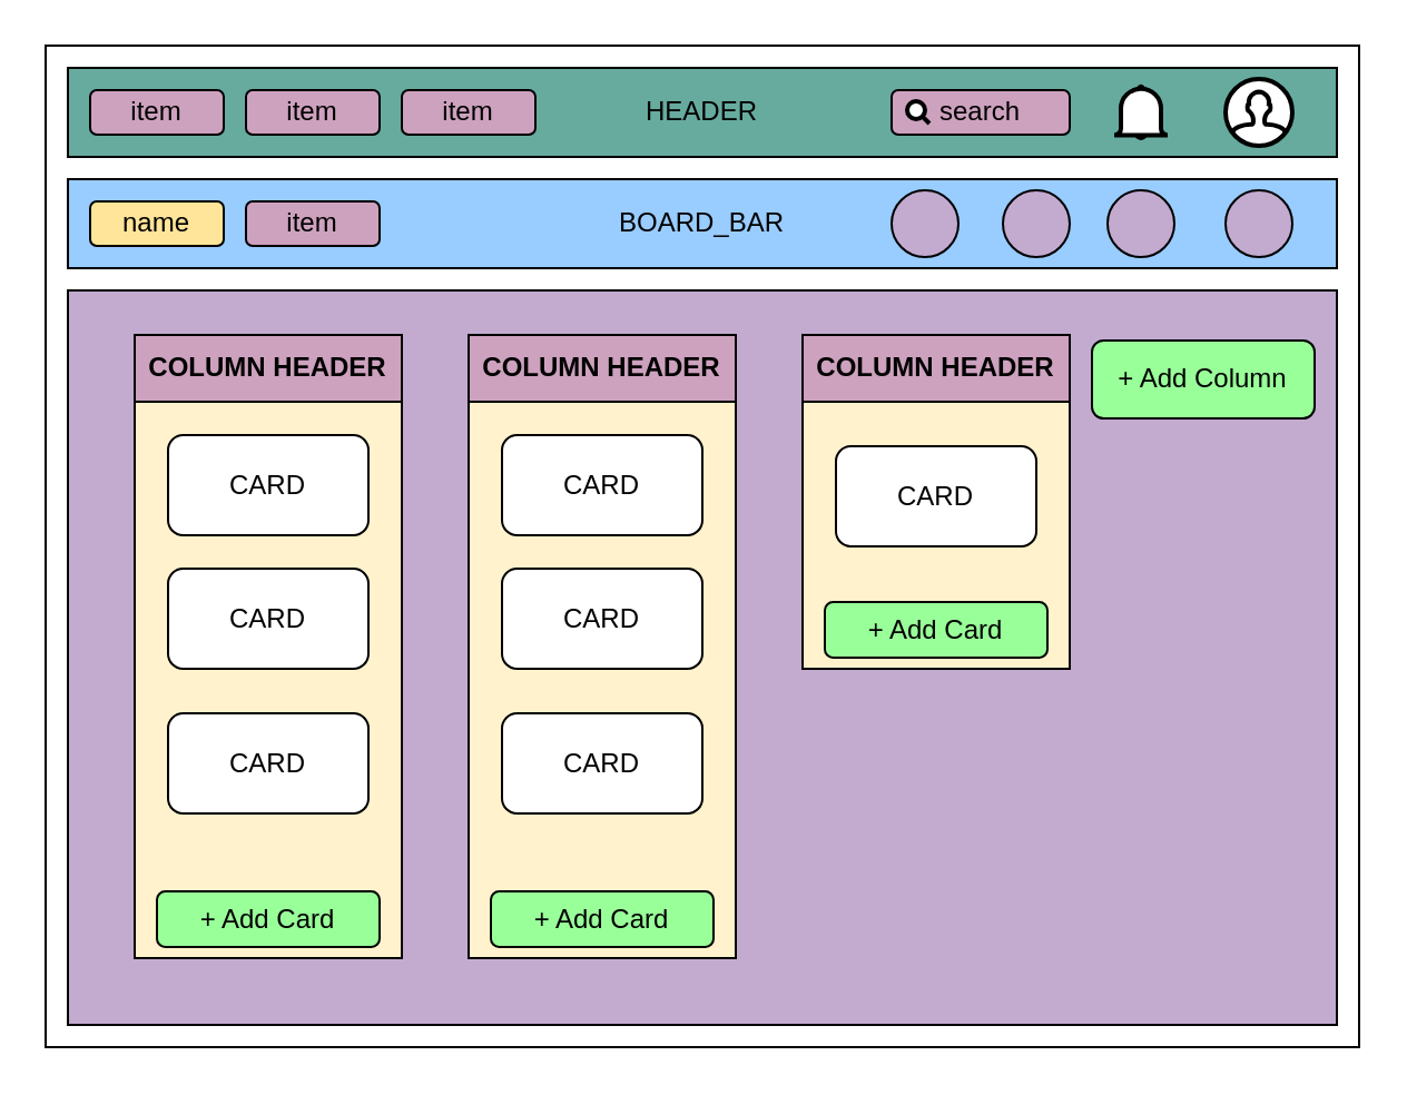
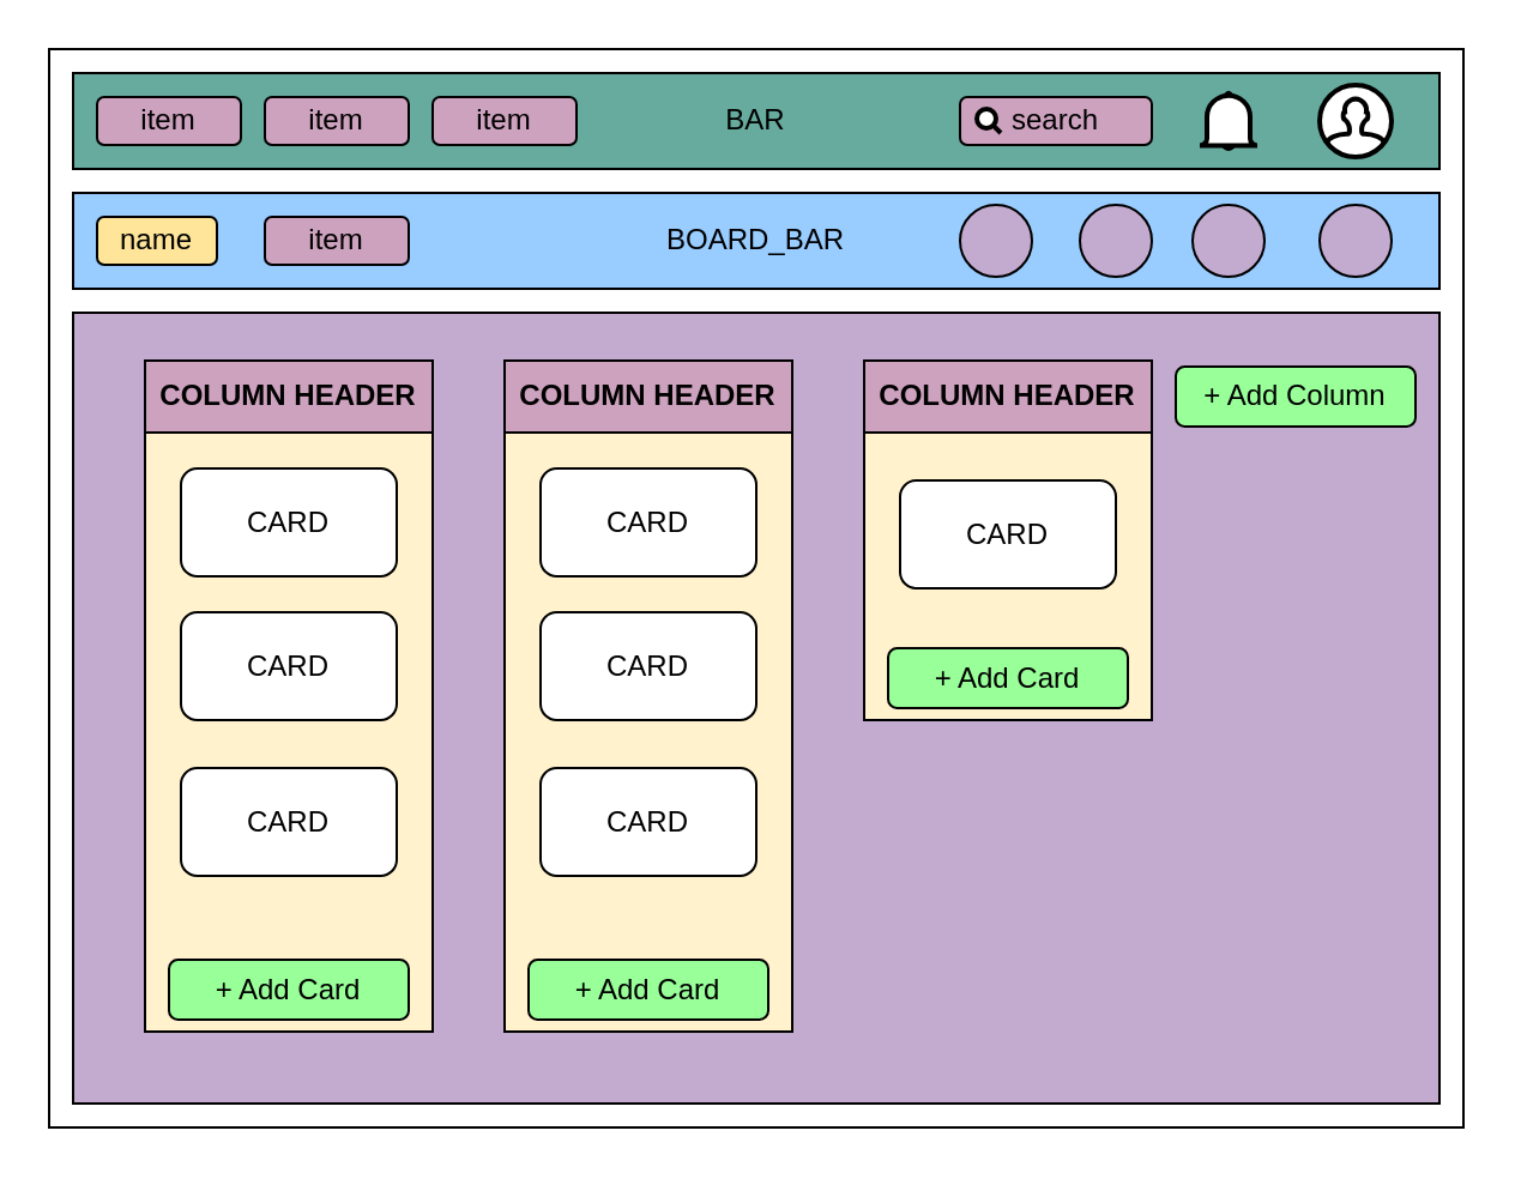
  <mxCell id="0" />
  <mxCell id="1" parent="0" />
  <mxCell id="2" value="" style="rounded=0;whiteSpace=wrap;html=1;fillColor=#FFFFFF;" vertex="1" parent="1"><mxGeometry x="20" y="20" width="590" height="450" as="geometry" /></mxCell>
  <mxCell id="3" value="" style="rounded=0;whiteSpace=wrap;html=1;fillColor=#C3ABD0;" vertex="1" parent="1"><mxGeometry x="30" y="130" width="570" height="330" as="geometry" /></mxCell>
  <mxCell id="4" value="COLUMN" style="rounded=0;whiteSpace=wrap;html=1;fillColor=#FFF2CC;" vertex="1" parent="1"><mxGeometry x="360" y="150" width="120" height="150" as="geometry" /></mxCell>
  <mxCell id="5" value="COLUMN HEADER" style="rounded=0;whiteSpace=wrap;html=1;fontStyle=1;fillColor=#CDA2BE;" vertex="1" parent="1"><mxGeometry x="360" y="150" width="120" height="30" as="geometry" /></mxCell>
- <mxCell id="6" value="HEADER" style="rounded=0;whiteSpace=wrap;html=1;fillColor=#67AB9F;" vertex="1" parent="1"><mxGeometry x="30" y="30" width="570" height="40" as="geometry" /></mxCell>
+ <mxCell id="6" value="BAR" style="rounded=0;whiteSpace=wrap;html=1;fillColor=#67AB9F;" vertex="1" parent="1"><mxGeometry x="30" y="30" width="570" height="40" as="geometry" /></mxCell>
  <mxCell id="7" value="BOARD_BAR" style="rounded=0;whiteSpace=wrap;html=1;fillColor=#99CCFF;" vertex="1" parent="1"><mxGeometry x="30" y="80" width="570" height="40" as="geometry" /></mxCell>
  <mxCell id="8" value="item" style="rounded=1;whiteSpace=wrap;html=1;fillColor=#CDA2BE;" vertex="1" parent="1"><mxGeometry x="40" y="40" width="60" height="20" as="geometry" /></mxCell>
  <mxCell id="9" value="item" style="rounded=1;whiteSpace=wrap;html=1;fillColor=#CDA2BE;" vertex="1" parent="1"><mxGeometry x="110" y="40" width="60" height="20" as="geometry" /></mxCell>
- <mxCell id="10" value="name" style="rounded=1;whiteSpace=wrap;html=1;fillColor=#FFE599;" vertex="1" parent="1"><mxGeometry x="40" y="90" width="60" height="20" as="geometry" /></mxCell>
+ <mxCell id="10" value="name" style="rounded=1;whiteSpace=wrap;html=1;fillColor=#FFE599;" vertex="1" parent="1"><mxGeometry x="40" y="90" width="50" height="20" as="geometry" /></mxCell>
  <mxCell id="11" value="item" style="rounded=1;whiteSpace=wrap;html=1;fillColor=#CDA2BE;" vertex="1" parent="1"><mxGeometry x="110" y="90" width="60" height="20" as="geometry" /></mxCell>
  <mxCell id="12" value="item" style="rounded=1;whiteSpace=wrap;html=1;fillColor=#CDA2BE;" vertex="1" parent="1"><mxGeometry x="180" y="40" width="60" height="20" as="geometry" /></mxCell>
  <mxCell id="13" value="search" style="rounded=1;whiteSpace=wrap;html=1;fillColor=#CDA2BE;" vertex="1" parent="1"><mxGeometry x="400" y="40" width="80" height="20" as="geometry" /></mxCell>
  <mxCell id="14" value="" style="html=1;verticalLabelPosition=bottom;align=center;labelBackgroundColor=#ffffff;verticalAlign=top;strokeWidth=2;strokeColor=#000000;shadow=0;dashed=0;shape=mxgraph.ios7.icons.bell;" vertex="1" parent="1"><mxGeometry x="500" y="38.45" width="24" height="23.1" as="geometry" /></mxCell>
  <mxCell id="15" value="" style="html=1;verticalLabelPosition=bottom;align=center;labelBackgroundColor=#ffffff;verticalAlign=top;strokeWidth=2;strokeColor=#000000;shadow=0;dashed=0;shape=mxgraph.ios7.icons.user;" vertex="1" parent="1"><mxGeometry x="550" y="35" width="30" height="30" as="geometry" /></mxCell>
  <mxCell id="16" value="" style="html=1;verticalLabelPosition=bottom;align=center;labelBackgroundColor=#ffffff;verticalAlign=top;strokeWidth=2;strokeColor=#000000;shadow=0;dashed=0;shape=mxgraph.ios7.icons.looking_glass;" vertex="1" parent="1"><mxGeometry x="407" y="45" width="10" height="10" as="geometry" /></mxCell>
  <mxCell id="17" value="" style="group" vertex="1" connectable="0" parent="1"><mxGeometry x="60" y="150" width="120" height="280" as="geometry" /></mxCell>
  <mxCell id="18" value="COLUMN" style="rounded=0;whiteSpace=wrap;html=1;fillColor=#FFF2CC;" vertex="1" parent="17"><mxGeometry width="120" height="280" as="geometry" /></mxCell>
  <mxCell id="19" value="COLUMN HEADER" style="rounded=0;whiteSpace=wrap;html=1;fontStyle=1;fillColor=#CDA2BE;" vertex="1" parent="17"><mxGeometry width="120" height="30" as="geometry" /></mxCell>
  <mxCell id="20" value="CARD" style="rounded=1;whiteSpace=wrap;html=1;" vertex="1" parent="17"><mxGeometry x="15" y="45" width="90" height="45" as="geometry" /></mxCell>
  <mxCell id="21" value="CARD" style="rounded=1;whiteSpace=wrap;html=1;" vertex="1" parent="17"><mxGeometry x="15" y="105" width="90" height="45" as="geometry" /></mxCell>
  <mxCell id="22" value="CARD" style="rounded=1;whiteSpace=wrap;html=1;" vertex="1" parent="17"><mxGeometry x="15" y="170" width="90" height="45" as="geometry" /></mxCell>
  <mxCell id="23" value="+ Add Card" style="rounded=1;whiteSpace=wrap;html=1;fillColor=#99FF99;" vertex="1" parent="17"><mxGeometry x="10" y="250" width="100" height="25" as="geometry" /></mxCell>
  <mxCell id="24" value="" style="group" vertex="1" connectable="0" parent="1"><mxGeometry x="210" y="150" width="120" height="280" as="geometry" /></mxCell>
  <mxCell id="25" value="COLUMN" style="rounded=0;whiteSpace=wrap;html=1;fillColor=#FFF2CC;" vertex="1" parent="24"><mxGeometry width="120" height="280" as="geometry" /></mxCell>
  <mxCell id="26" value="COLUMN HEADER" style="rounded=0;whiteSpace=wrap;html=1;fontStyle=1;fillColor=#CDA2BE;" vertex="1" parent="24"><mxGeometry width="120" height="30" as="geometry" /></mxCell>
  <mxCell id="27" value="CARD" style="rounded=1;whiteSpace=wrap;html=1;" vertex="1" parent="24"><mxGeometry x="15" y="45" width="90" height="45" as="geometry" /></mxCell>
  <mxCell id="28" value="CARD" style="rounded=1;whiteSpace=wrap;html=1;" vertex="1" parent="24"><mxGeometry x="15" y="105" width="90" height="45" as="geometry" /></mxCell>
  <mxCell id="29" value="CARD" style="rounded=1;whiteSpace=wrap;html=1;" vertex="1" parent="24"><mxGeometry x="15" y="170" width="90" height="45" as="geometry" /></mxCell>
  <mxCell id="30" value="+ Add Card" style="rounded=1;whiteSpace=wrap;html=1;fillColor=#99FF99;" vertex="1" parent="24"><mxGeometry x="10" y="250" width="100" height="25" as="geometry" /></mxCell>
  <mxCell id="31" value="CARD" style="rounded=1;whiteSpace=wrap;html=1;" vertex="1" parent="1"><mxGeometry x="375" y="200" width="90" height="45" as="geometry" /></mxCell>
  <mxCell id="32" value="+ Add Card" style="rounded=1;whiteSpace=wrap;html=1;fillColor=#99FF99;" vertex="1" parent="1"><mxGeometry x="370" y="270" width="100" height="25" as="geometry" /></mxCell>
- <mxCell id="33" value="+ Add Column" style="rounded=1;whiteSpace=wrap;html=1;fillColor=#99FF99;" vertex="1" parent="1"><mxGeometry x="490" y="152.5" width="100" height="35" as="geometry" /></mxCell>
+ <mxCell id="33" value="+ Add Column" style="rounded=1;whiteSpace=wrap;html=1;fillColor=#99FF99;" vertex="1" parent="1"><mxGeometry x="490" y="152.5" width="100" height="25" as="geometry" /></mxCell>
  <mxCell id="34" value="" style="ellipse;whiteSpace=wrap;html=1;aspect=fixed;fillColor=#C3ABD0;" vertex="1" parent="1"><mxGeometry x="450" y="85" width="30" height="30" as="geometry" /></mxCell>
  <mxCell id="35" value="" style="ellipse;whiteSpace=wrap;html=1;aspect=fixed;fillColor=#C3ABD0;" vertex="1" parent="1"><mxGeometry x="497" y="85" width="30" height="30" as="geometry" /></mxCell>
  <mxCell id="36" value="" style="ellipse;whiteSpace=wrap;html=1;aspect=fixed;fillColor=#C3ABD0;" vertex="1" parent="1"><mxGeometry x="550" y="85" width="30" height="30" as="geometry" /></mxCell>
  <mxCell id="37" value="" style="ellipse;whiteSpace=wrap;html=1;aspect=fixed;fillColor=#C3ABD0;" vertex="1" parent="1"><mxGeometry x="400" y="85" width="30" height="30" as="geometry" /></mxCell>
